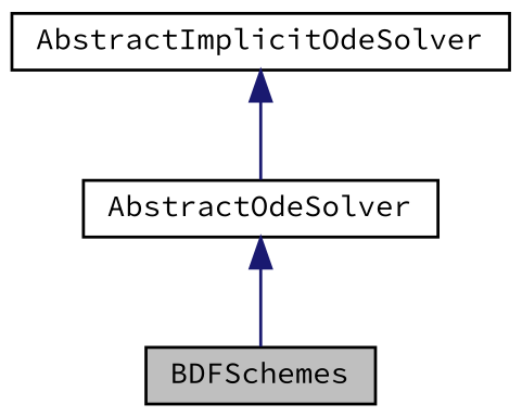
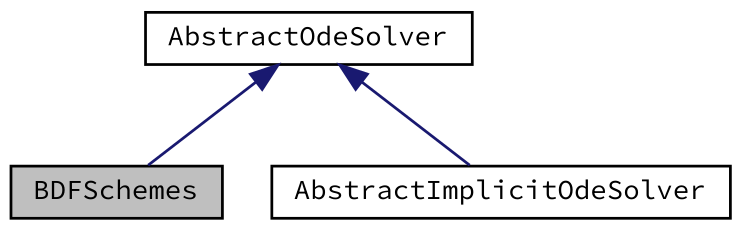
  digraph {
    fontname="Source Code Pro"
    node [color=black fillcolor=white fontname="Source Code Pro" fontsize=10 shape=record style=filled]
    edge [color=midnightblue dir=back fontname="Source Code Pro" fontsize=10 labelfontname=Helvetica labelfontsize=10 style=solid]
    n1 [fillcolor=grey75 fontcolor=black height=0.2 label=BDFSchemes width=0.4]
    n2 [height=0.2 label=AbstractImplicitOdeSolver width=0.4]
    n3 [height=0.2 label=AbstractOdeSolver width=0.4]
    n3 -> n1
-   n2 -> n3
+   n3 -> n2
  }
